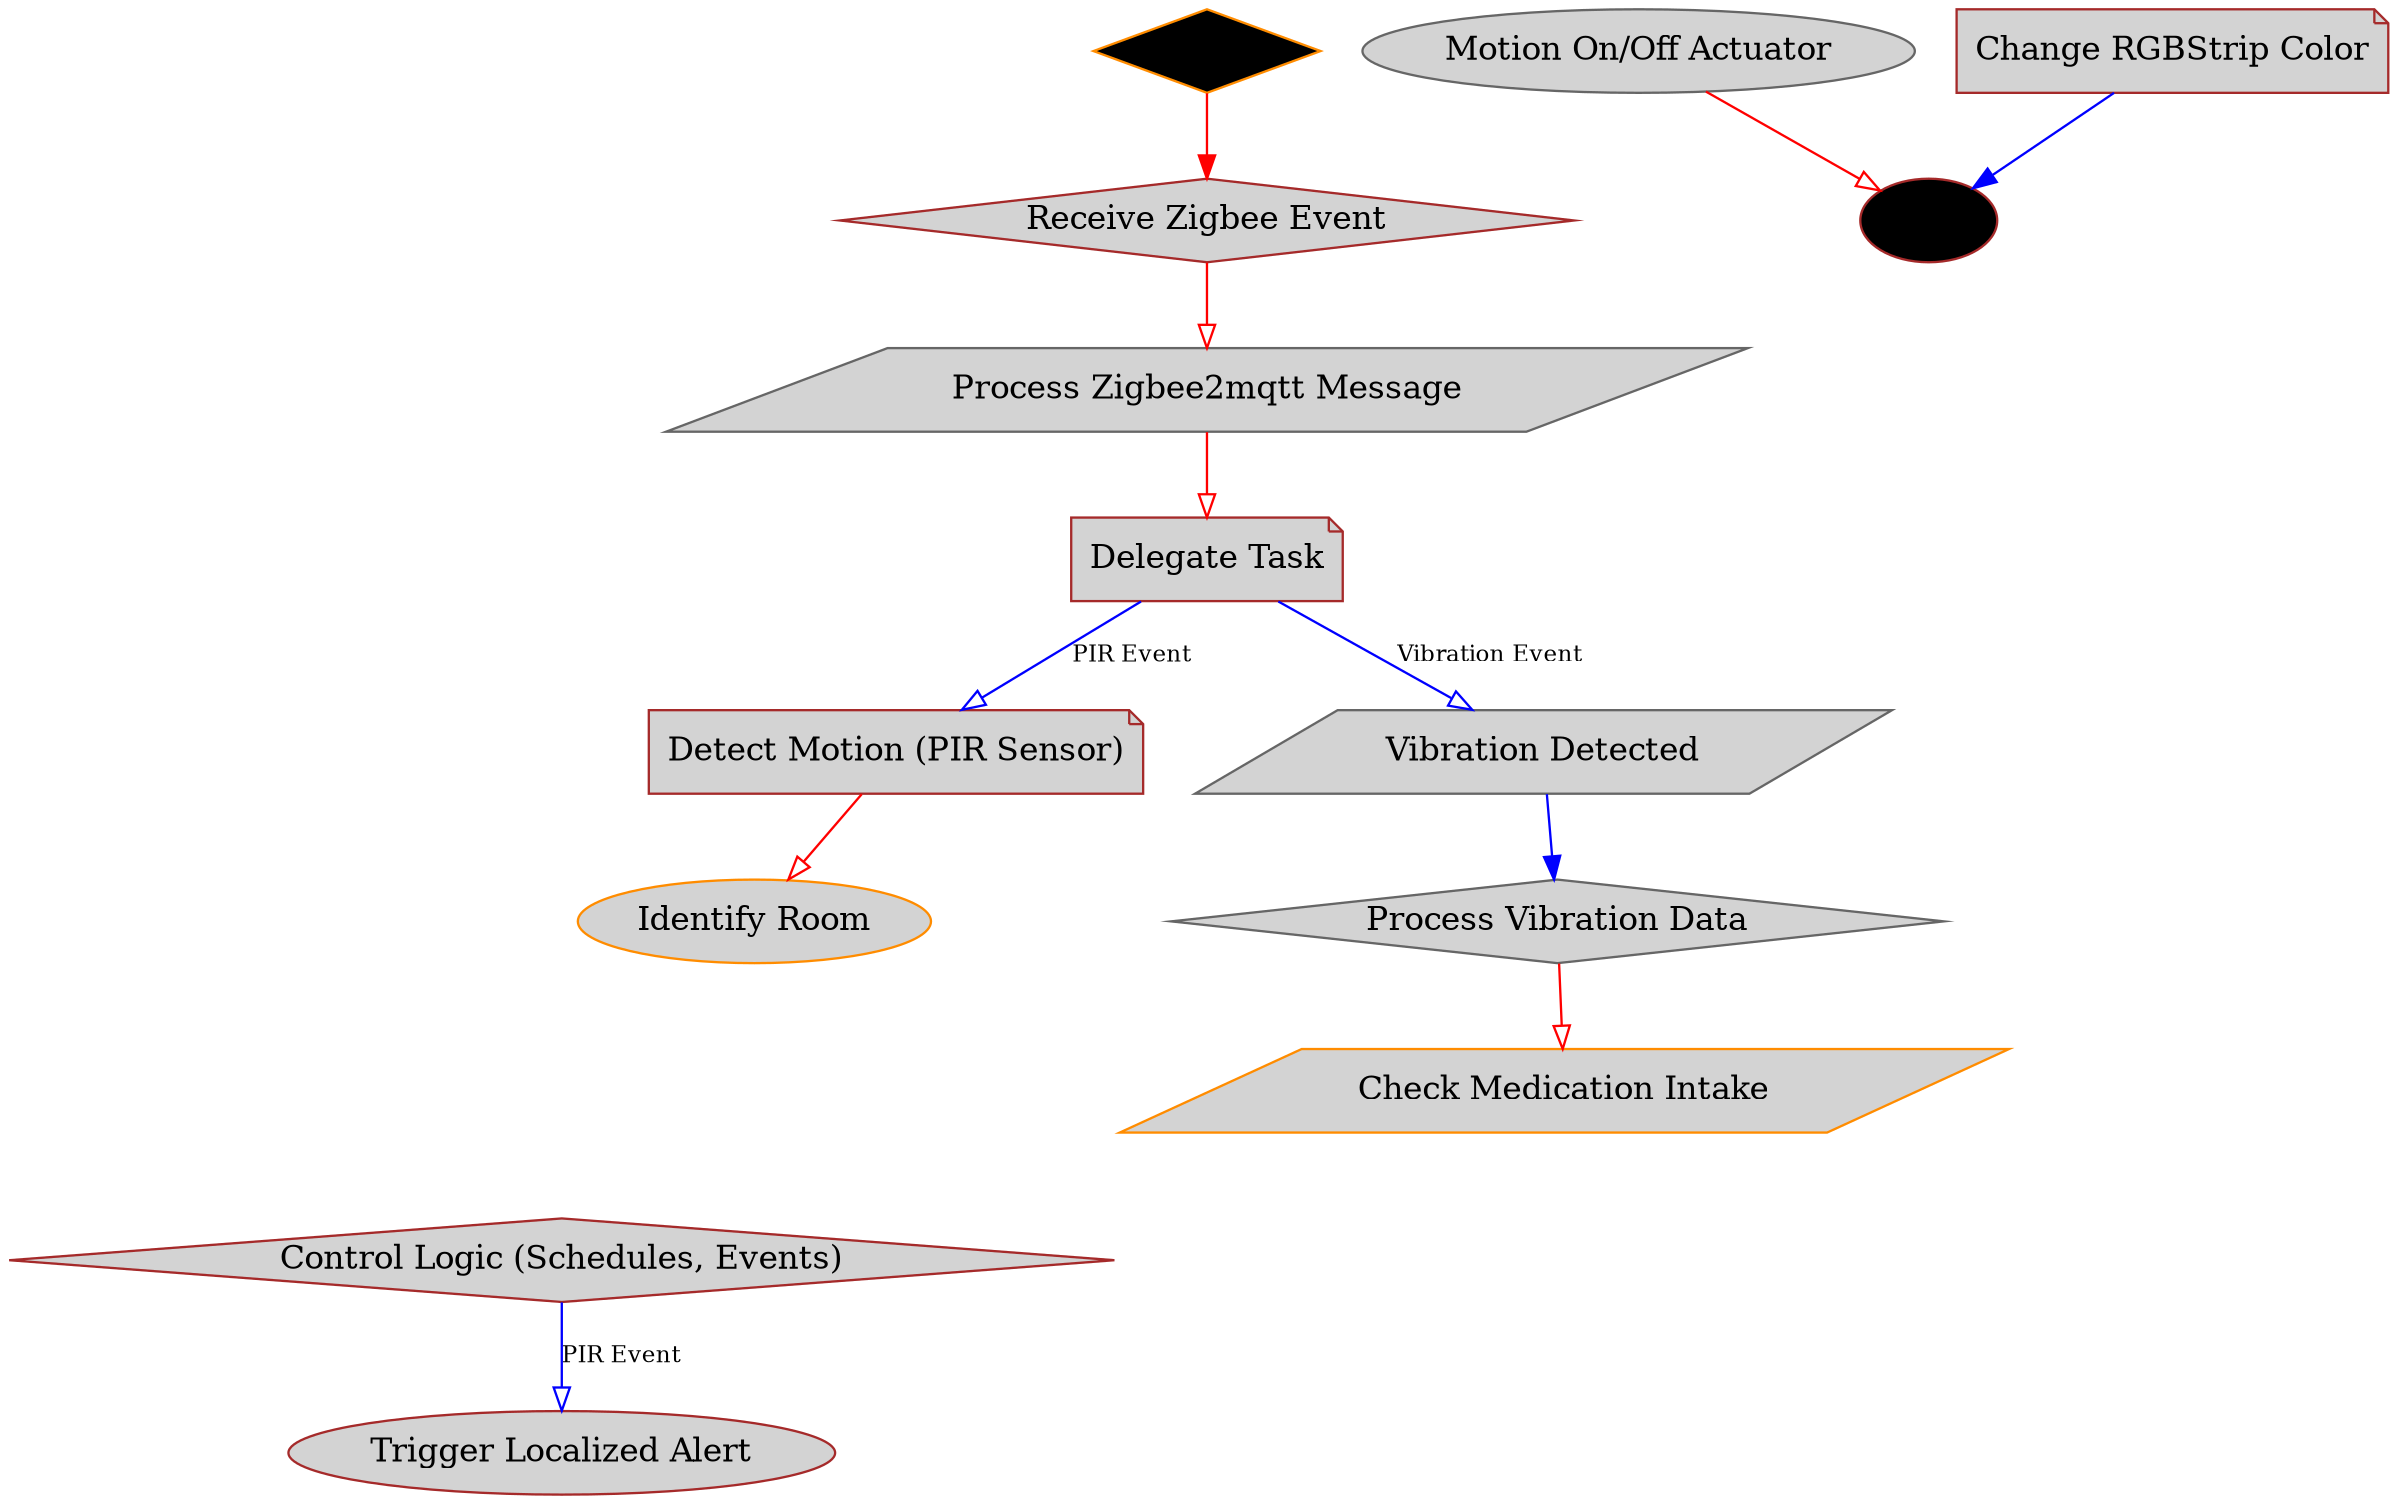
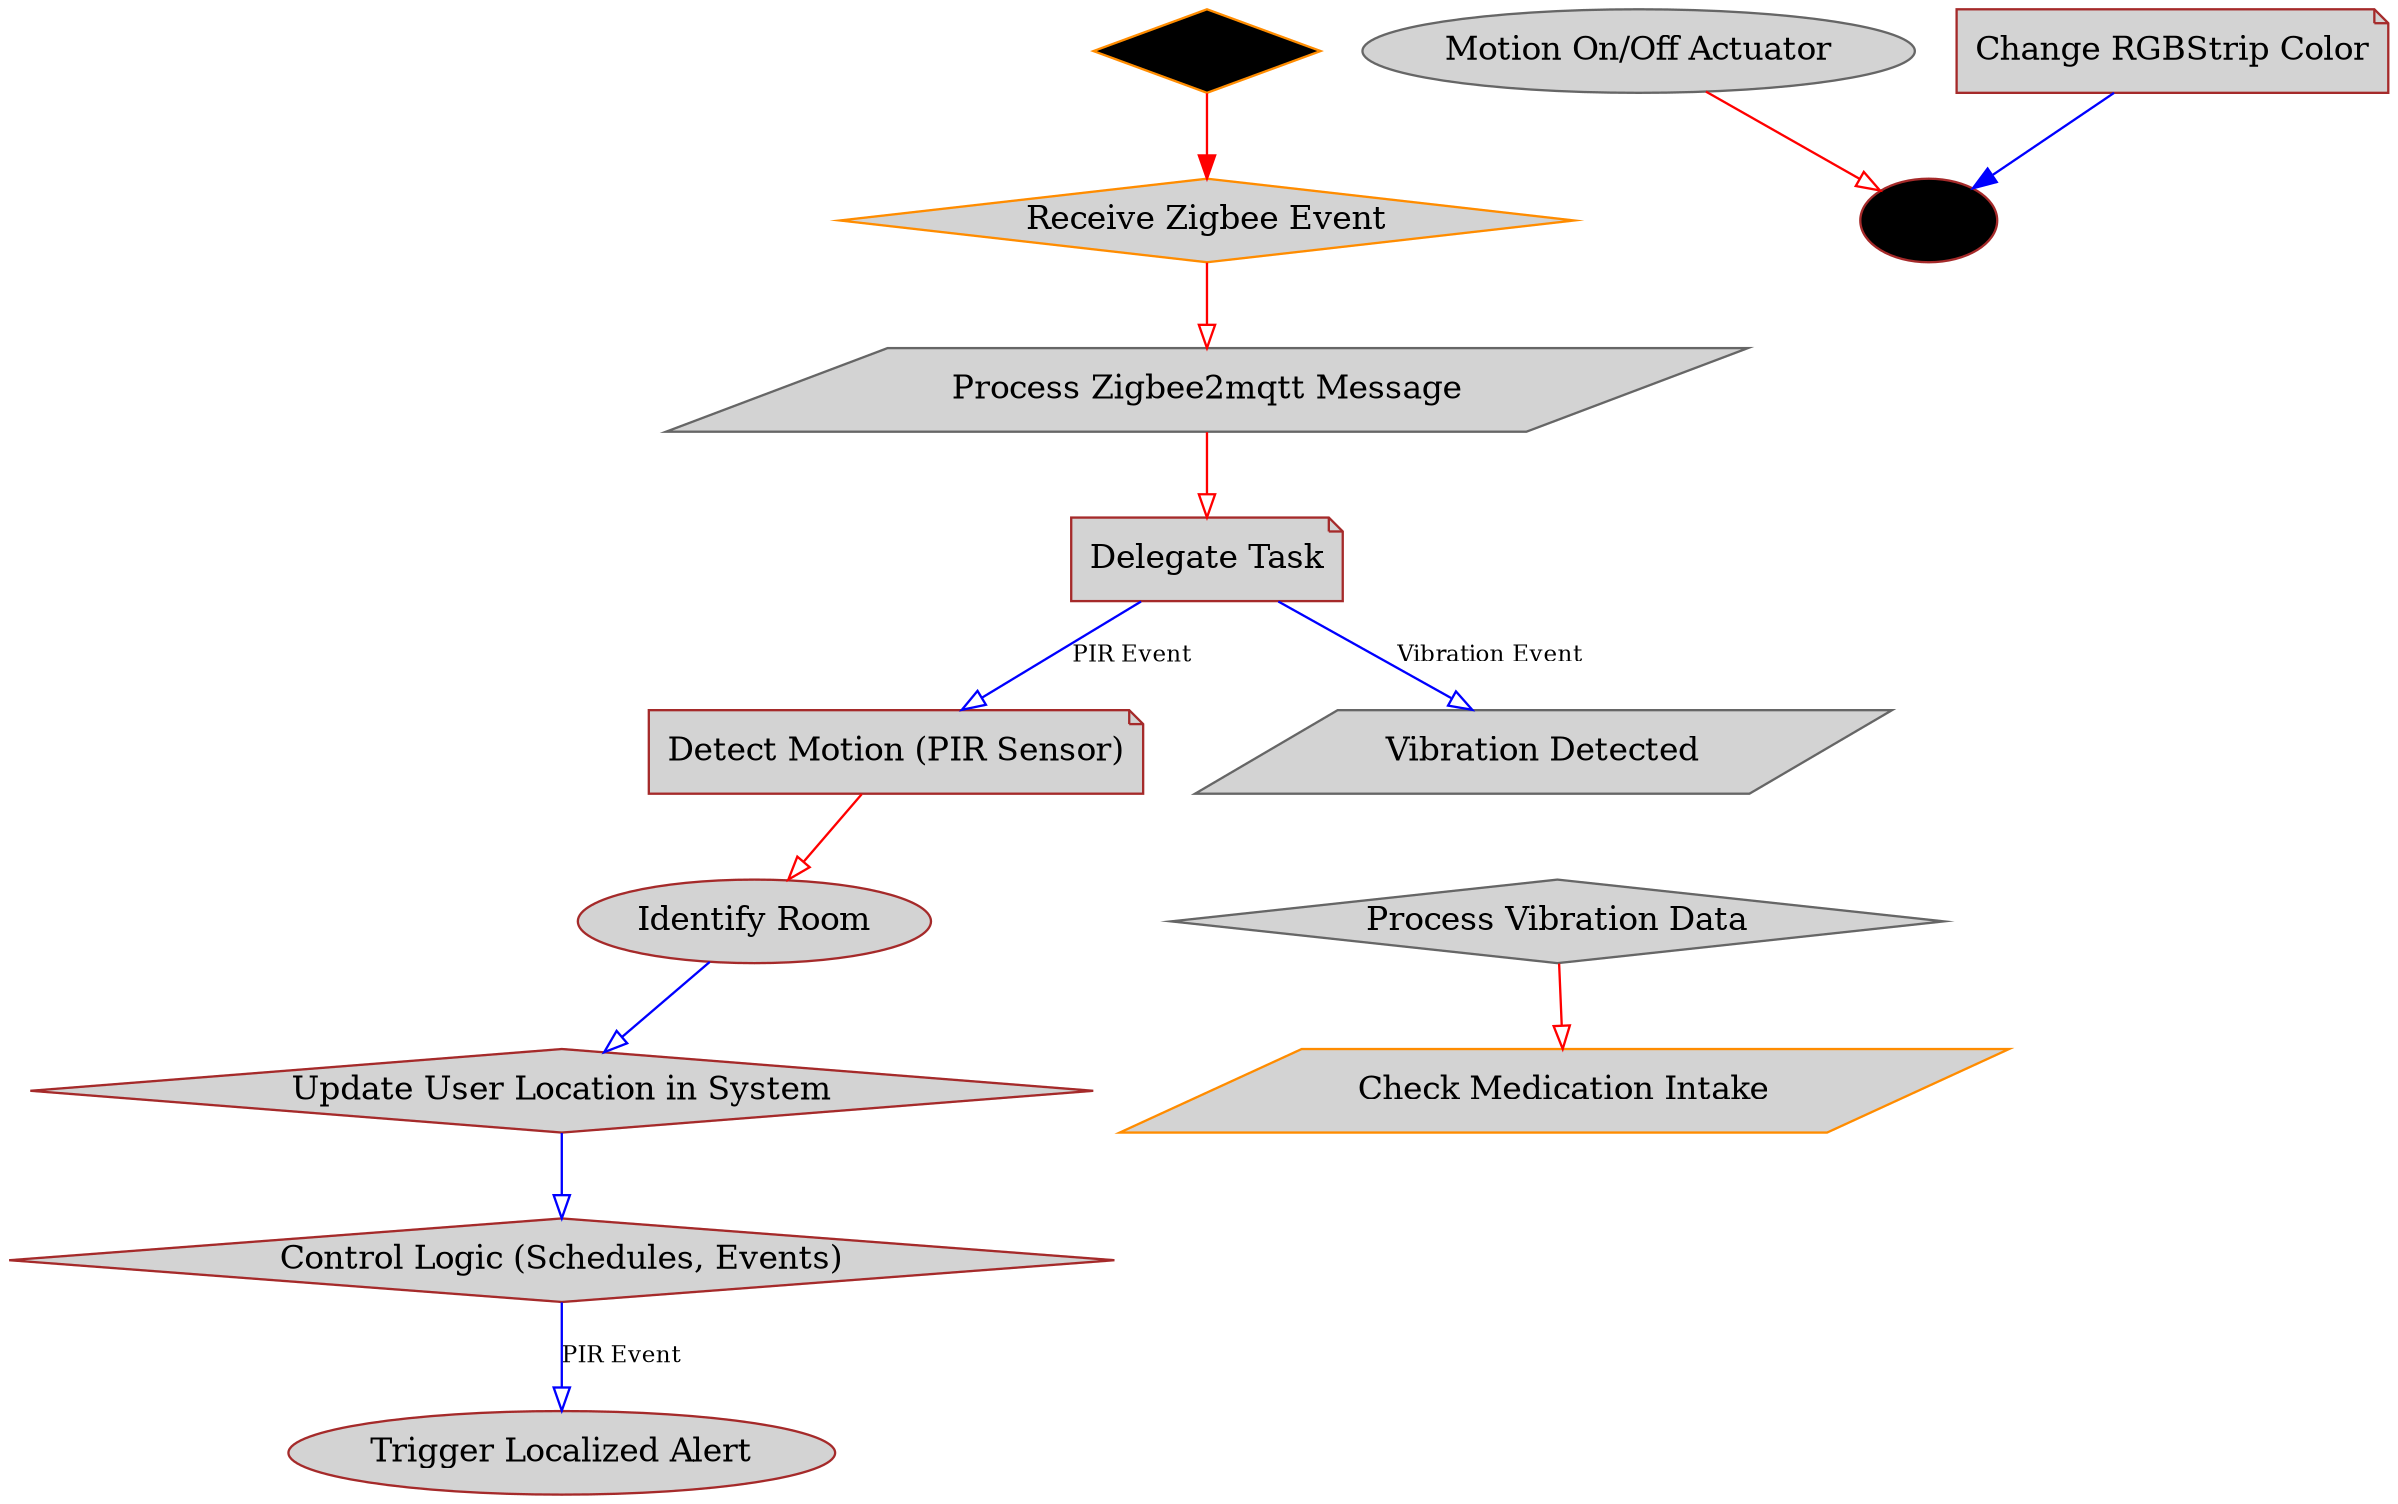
  digraph {
    rankdir=TB
    node [color=brown fillcolor=lightgrey shape=diamond style=filled]
    edge [arrowhead=onormal color=blue fontsize=10]
    n1 [color=darkorange fillcolor=black label=Start width=0.3]
-   n2 [label="Receive Zigbee Event"]
+   n2 [color=darkorange label="Receive Zigbee Event"]
    n3 [color=gray40 label="Process Zigbee2mqtt Message" shape=parallelogram]
    n4 [label="Delegate Task" shape=note]
    n5 [label="Detect Motion (PIR Sensor)" shape=note]
    n6 [color=gray40 label="Vibration Detected" shape=parallelogram]
-   n7 [color=darkorange label="Identify Room" shape=ellipse]
+   n7 [label="Identify Room" shape=ellipse]
    n8 [color=gray40 label="Process Vibration Data"]
+   n9 [label="Update User Location in System"]
    n10 [label="Control Logic (Schedules, Events)"]
    n11 [label="Trigger Localized Alert" shape=ellipse]
    n12 [color=darkorange label="Check Medication Intake" shape=parallelogram]
    n13 [color=gray40 label="Motion On/Off Actuator" shape=ellipse]
    n14 [fillcolor=black label=End shape=ellipse width=0.3]
    n15 [label="Change RGBStrip Color" shape=note]
    n1 -> n2 [arrowhead=normal color=red]
    n2 -> n3 [color=red]
    n3 -> n4 [color=red]
    n4 -> n5 [label="PIR Event"]
    n4 -> n6 [label="Vibration Event"]
    n5 -> n7 [color=red]
-   n6 -> n8 [arrowhead=normal]
+   n7 -> n9
    n8 -> n12 [color=red]
+   n9 -> n10
    n10 -> n11 [label="PIR Event"]
    n13 -> n14 [color=red]
    n15 -> n14 [arrowhead=normal]
  }
